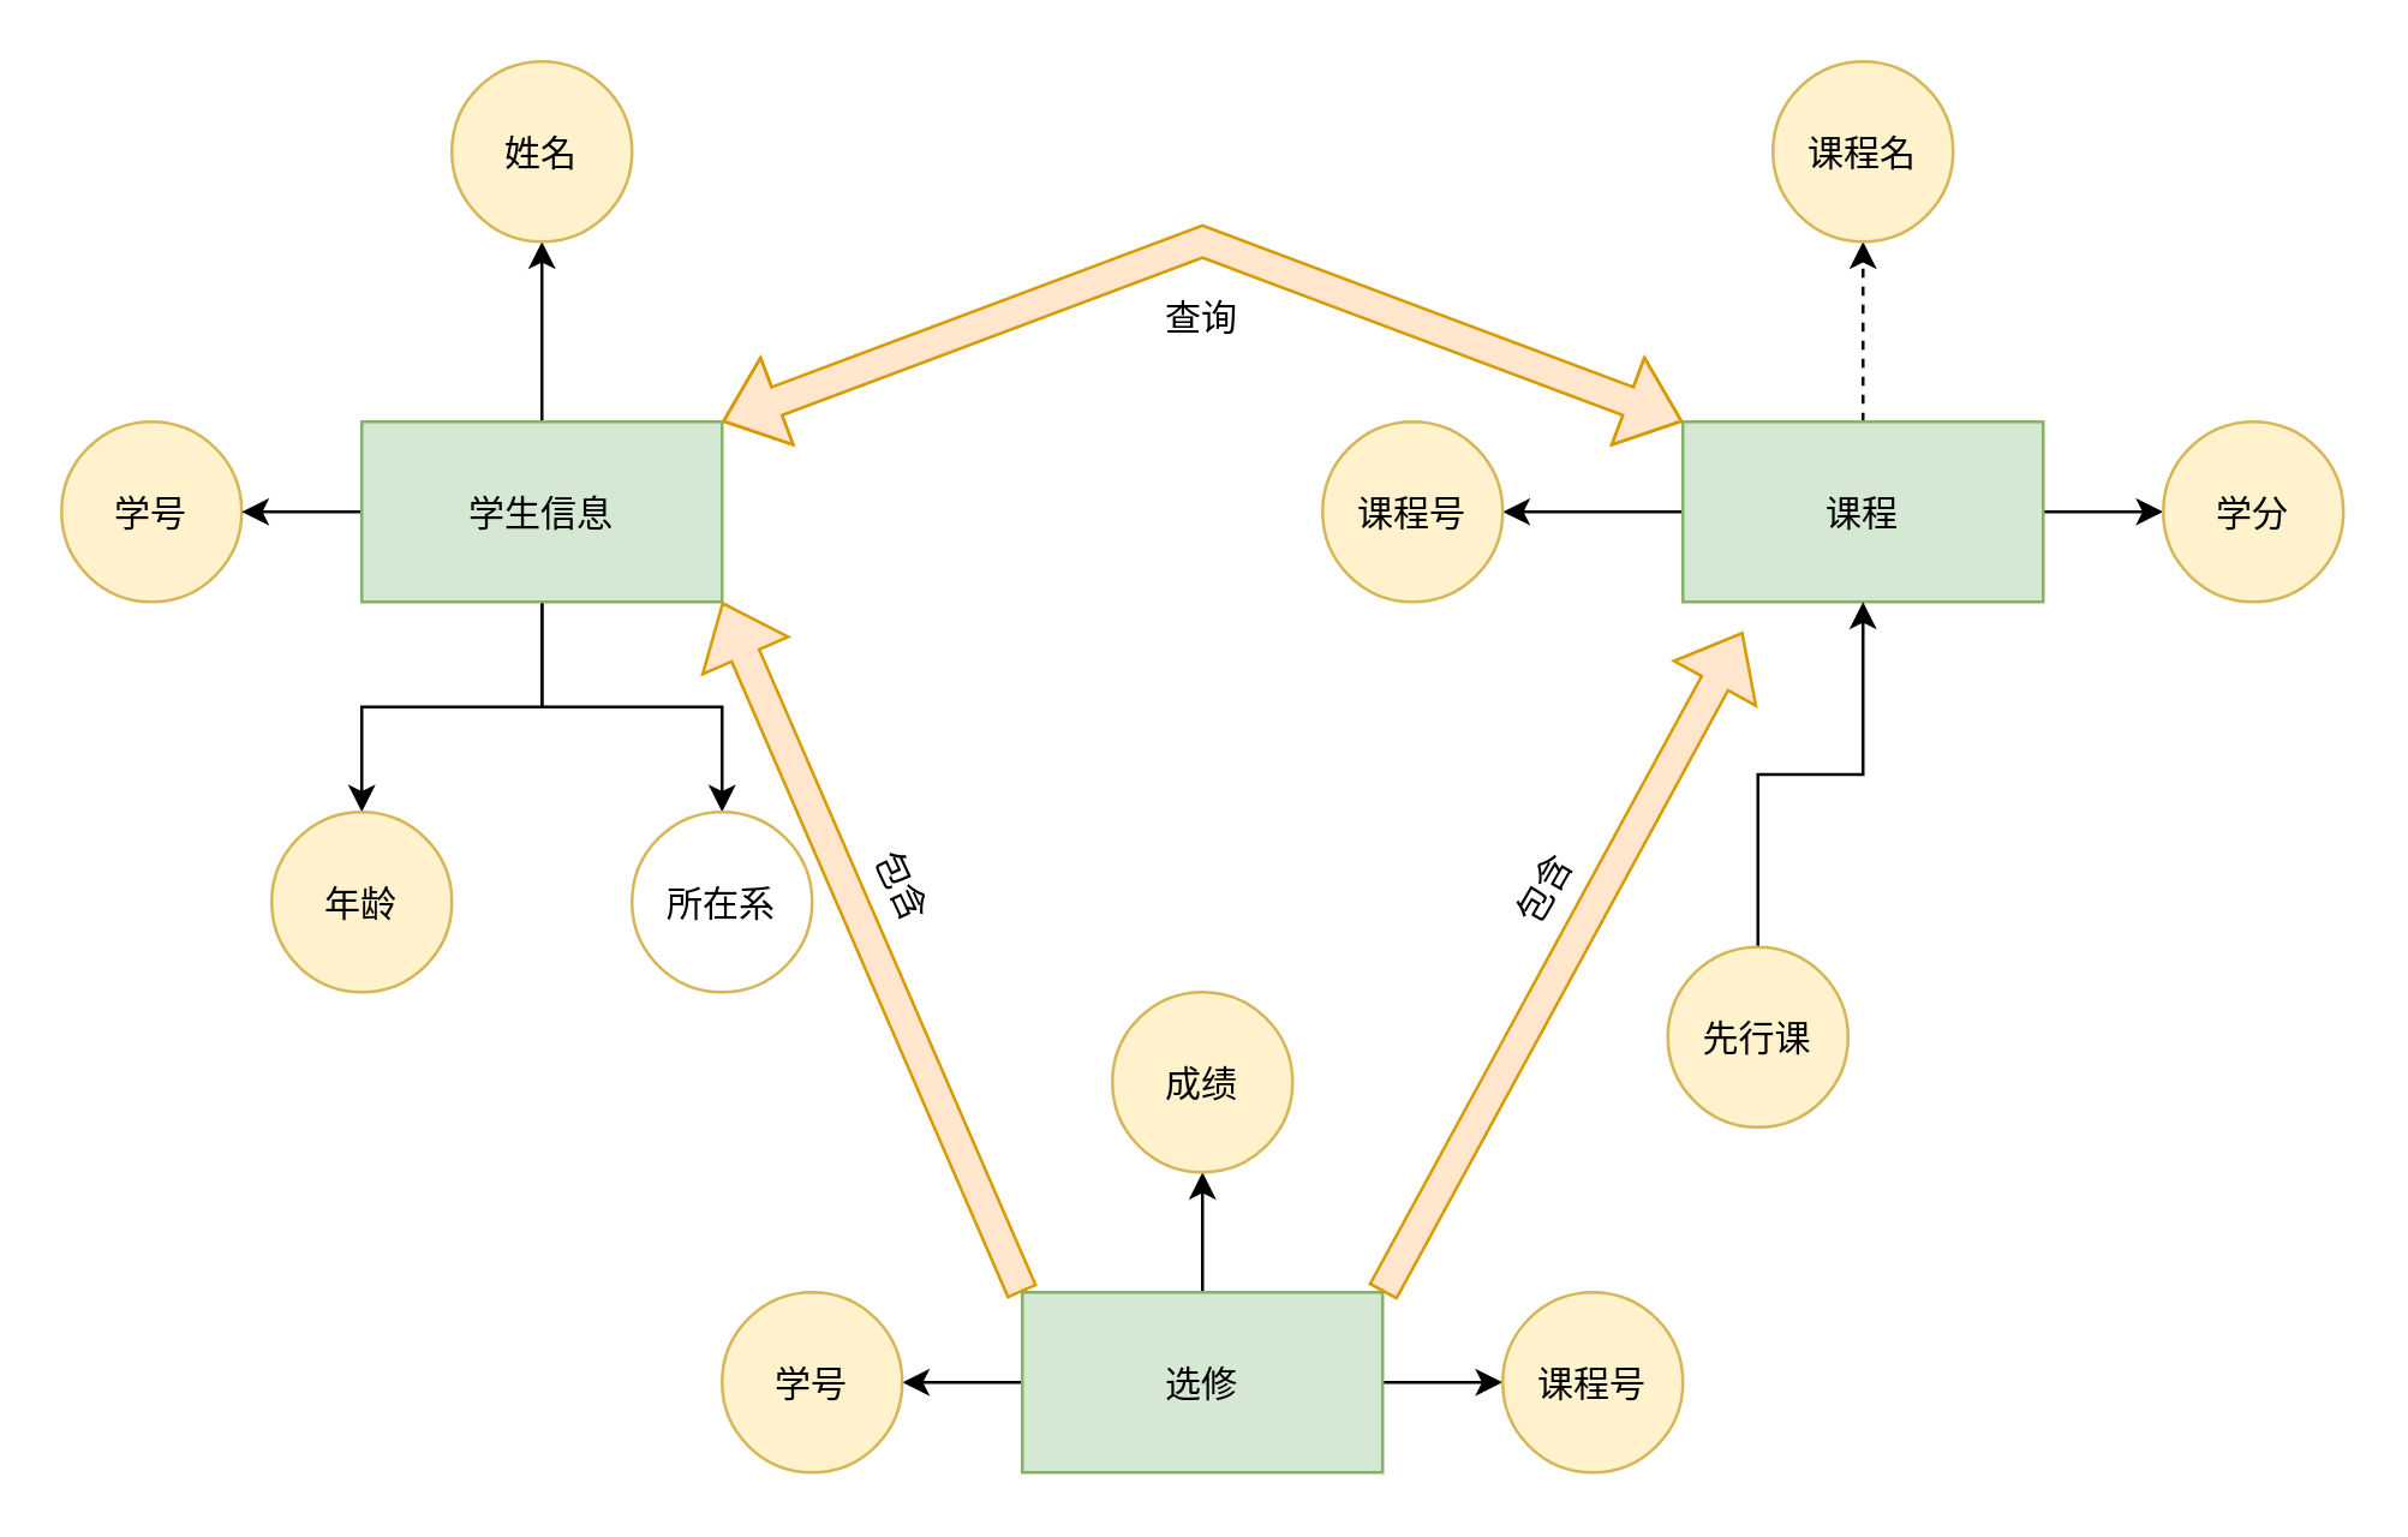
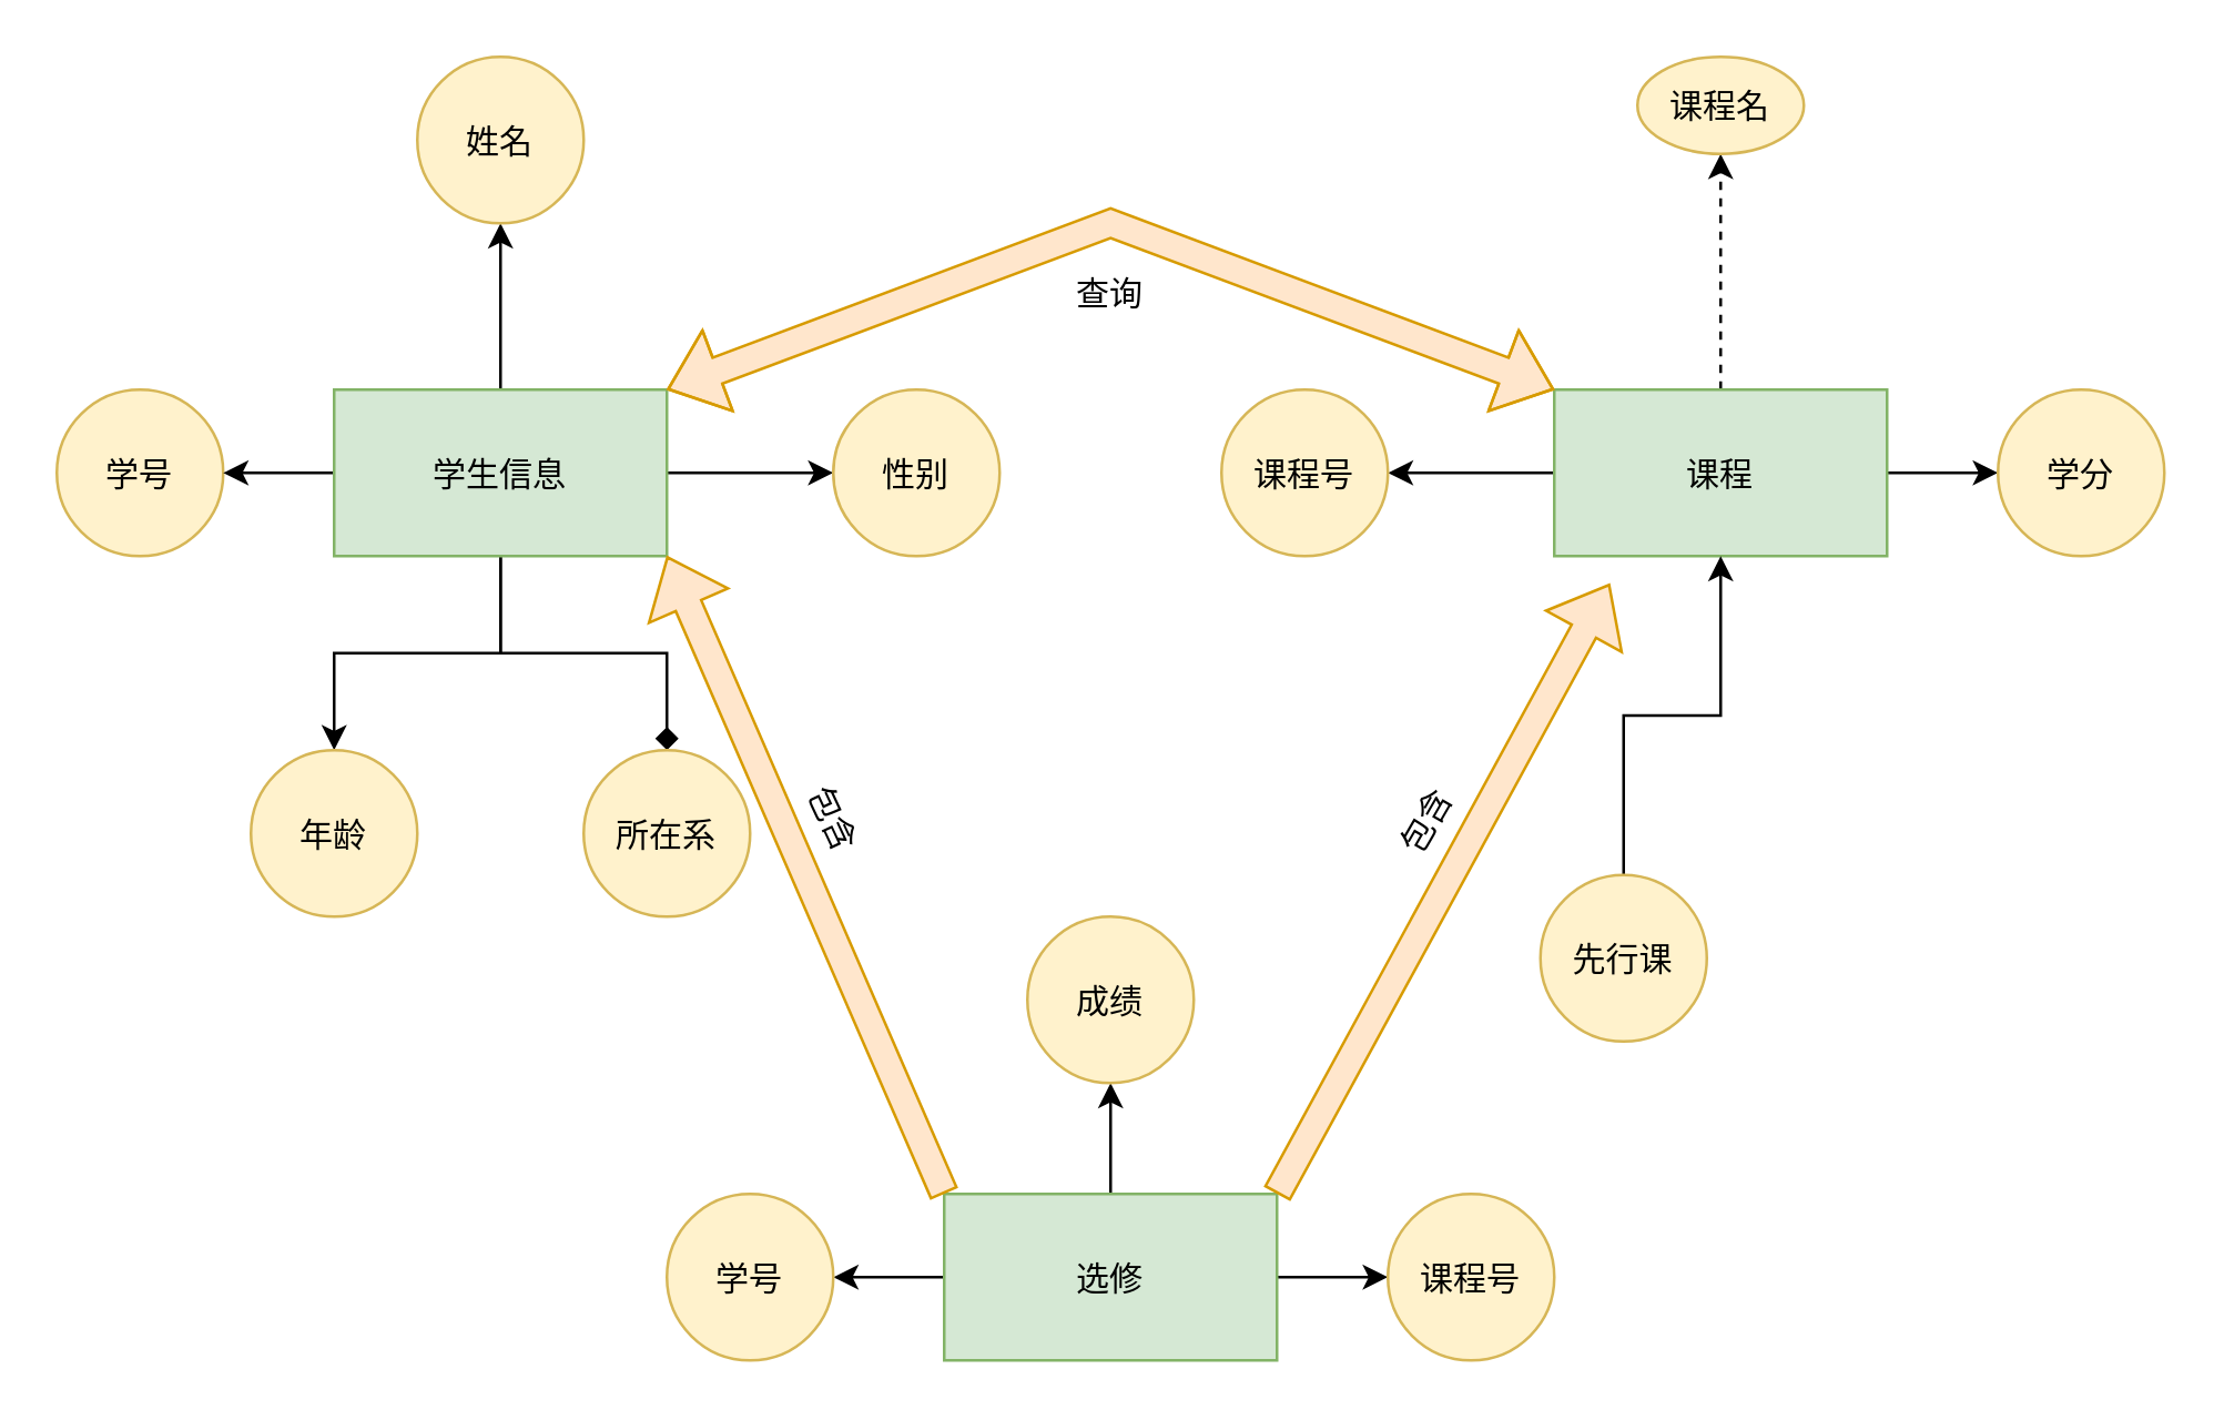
  <mxCell id="0" />
  <mxCell id="1" parent="0" />
  <mxCell id="2" value="学号" style="ellipse;fillColor=#fff2cc;strokeColor=#d6b656;" parent="1" vertex="1"><mxGeometry x="20" y="140" width="60" height="60" as="geometry" /></mxCell>
  <mxCell id="3" value="" style="edgeStyle=orthogonalEdgeStyle;rounded=0;orthogonalLoop=1;jettySize=auto;" parent="1" source="8" target="2" edge="1"><mxGeometry relative="1" as="geometry" /></mxCell>
  <mxCell id="4" value="" style="edgeStyle=orthogonalEdgeStyle;rounded=0;orthogonalLoop=1;jettySize=auto;" parent="1" source="8" target="9" edge="1"><mxGeometry relative="1" as="geometry" /></mxCell>
  <mxCell id="5" value="" style="edgeStyle=orthogonalEdgeStyle;rounded=0;orthogonalLoop=1;jettySize=auto;entryX=0.5;entryY=0;entryDx=0;entryDy=0;" parent="1" source="8" target="11" edge="1"><mxGeometry relative="1" as="geometry" /></mxCell>
- <mxCell id="6" value="" style="edgeStyle=orthogonalEdgeStyle;rounded=0;orthogonalLoop=1;jettySize=auto;entryX=0.5;entryY=0;entryDx=0;entryDy=0;" parent="1" source="8" target="12" edge="1"><mxGeometry relative="1" as="geometry" /></mxCell>
+ <mxCell id="6" value="" style="edgeStyle=orthogonalEdgeStyle;rounded=0;orthogonalLoop=1;jettySize=auto;entryX=0.5;entryY=0;entryDx=0;entryDy=0;endArrow=diamond;" parent="1" source="8" target="12" edge="1"><mxGeometry relative="1" as="geometry" /></mxCell>
+ <mxCell id="7" value="" style="edgeStyle=orthogonalEdgeStyle;rounded=0;orthogonalLoop=1;jettySize=auto;" parent="1" source="8" target="10" edge="1"><mxGeometry relative="1" as="geometry" /></mxCell>
  <mxCell id="8" value="学生信息" style="rounded=0;align=center;fillColor=#d5e8d4;strokeColor=#82b366;" parent="1" vertex="1"><mxGeometry x="120" y="140" width="120" height="60" as="geometry" /></mxCell>
  <mxCell id="9" value="姓名" style="ellipse;fillColor=#fff2cc;strokeColor=#d6b656;" parent="1" vertex="1"><mxGeometry x="150" y="20" width="60" height="60" as="geometry" /></mxCell>
+ <mxCell id="10" value="性别" style="ellipse;fillColor=#fff2cc;strokeColor=#d6b656;" parent="1" vertex="1"><mxGeometry x="300" y="140" width="60" height="60" as="geometry" /></mxCell>
  <mxCell id="11" value="年龄" style="ellipse;fillColor=#fff2cc;strokeColor=#d6b656;" parent="1" vertex="1"><mxGeometry x="90" y="270" width="60" height="60" as="geometry" /></mxCell>
- <mxCell id="12" value="所在系" style="ellipse;fillColor=#ffffff;strokeColor=#d6b656;" parent="1" vertex="1"><mxGeometry x="210" y="270" width="60" height="60" as="geometry" /></mxCell>
+ <mxCell id="12" value="所在系" style="ellipse;fillColor=#fff2cc;strokeColor=#d6b656;" parent="1" vertex="1"><mxGeometry x="210" y="270" width="60" height="60" as="geometry" /></mxCell>
  <mxCell id="13" value="" style="edgeStyle=orthogonalEdgeStyle;rounded=0;orthogonalLoop=1;jettySize=auto;" parent="1" source="16" target="21" edge="1"><mxGeometry relative="1" as="geometry" /></mxCell>
  <mxCell id="14" value="" style="edgeStyle=orthogonalEdgeStyle;rounded=0;orthogonalLoop=1;jettySize=auto;dashed=1;" parent="1" source="16" target="20" edge="1"><mxGeometry relative="1" as="geometry" /></mxCell>
  <mxCell id="15" value="" style="edgeStyle=orthogonalEdgeStyle;rounded=0;orthogonalLoop=1;jettySize=auto;" parent="1" source="16" edge="1"><mxGeometry relative="1" as="geometry"><mxPoint x="720" y="170" as="targetPoint" /></mxGeometry></mxCell>
  <mxCell id="16" value="课程" style="rounded=0;fillColor=#d5e8d4;strokeColor=#82b366;" parent="1" vertex="1"><mxGeometry x="560" y="140" width="120" height="60" as="geometry" /></mxCell>
  <mxCell id="17" value="学分" style="ellipse;aspect=fixed;fillColor=#fff2cc;strokeColor=#d6b656;" parent="1" vertex="1"><mxGeometry x="720" y="140" width="60" height="60" as="geometry" /></mxCell>
  <mxCell id="18" value="" style="edgeStyle=orthogonalEdgeStyle;rounded=0;orthogonalLoop=1;jettySize=auto;" parent="1" source="19" target="16" edge="1"><mxGeometry relative="1" as="geometry" /></mxCell>
  <mxCell id="19" value="先行课" style="ellipse;aspect=fixed;fillColor=#fff2cc;strokeColor=#d6b656;" parent="1" vertex="1"><mxGeometry x="555" y="315" width="60" height="60" as="geometry" /></mxCell>
- <mxCell id="20" value="课程名" style="ellipse;aspect=fixed;fillColor=#fff2cc;strokeColor=#d6b656;" parent="1" vertex="1"><mxGeometry x="590" y="20" width="60" height="60" as="geometry" /></mxCell>
+ <mxCell id="20" value="课程名" style="ellipse;aspect=fixed;fillColor=#fff2cc;strokeColor=#d6b656;" parent="1" vertex="1"><mxGeometry x="590" y="20" width="60" height="35" as="geometry" /></mxCell>
  <mxCell id="21" value="课程号" style="ellipse;aspect=fixed;fillColor=#fff2cc;strokeColor=#d6b656;" parent="1" vertex="1"><mxGeometry x="440" y="140" width="60" height="60" as="geometry" /></mxCell>
  <mxCell id="22" value="" style="edgeStyle=orthogonalEdgeStyle;rounded=0;orthogonalLoop=1;jettySize=auto;" parent="1" source="25" target="26" edge="1"><mxGeometry relative="1" as="geometry" /></mxCell>
  <mxCell id="23" value="" style="edgeStyle=orthogonalEdgeStyle;rounded=0;orthogonalLoop=1;jettySize=auto;" parent="1" source="25" target="27" edge="1"><mxGeometry relative="1" as="geometry" /></mxCell>
  <mxCell id="24" value="" style="edgeStyle=orthogonalEdgeStyle;rounded=0;orthogonalLoop=1;jettySize=auto;" parent="1" source="25" target="28" edge="1"><mxGeometry relative="1" as="geometry" /></mxCell>
  <mxCell id="25" value="选修" style="rounded=0;fillColor=#d5e8d4;strokeColor=#82b366;" parent="1" vertex="1"><mxGeometry x="340" y="430" width="120" height="60" as="geometry" /></mxCell>
  <mxCell id="26" value="成绩" style="ellipse;aspect=fixed;fillColor=#fff2cc;strokeColor=#d6b656;" parent="1" vertex="1"><mxGeometry x="370" y="330" width="60" height="60" as="geometry" /></mxCell>
  <mxCell id="27" value="课程号" style="ellipse;aspect=fixed;fillColor=#fff2cc;strokeColor=#d6b656;" parent="1" vertex="1"><mxGeometry x="500" y="430" width="60" height="60" as="geometry" /></mxCell>
  <mxCell id="28" value="学号" style="ellipse;aspect=fixed;fillColor=#fff2cc;strokeColor=#d6b656;" parent="1" vertex="1"><mxGeometry x="240" y="430" width="60" height="60" as="geometry" /></mxCell>
  <mxCell id="29" value="" style="shape=flexArrow;endArrow=classic;rounded=0;exitX=1;exitY=0;exitDx=0;exitDy=0;fillColor=#ffe6cc;strokeColor=#d79b00;" parent="1" source="25" edge="1"><mxGeometry width="50" height="50" relative="1" as="geometry"><mxPoint x="530" y="260" as="sourcePoint" /><mxPoint x="580" y="210" as="targetPoint" /></mxGeometry></mxCell>
  <mxCell id="30" value="包含" style="text;strokeColor=none;fillColor=none;align=center;verticalAlign=middle;rounded=0;rotation=-60;" parent="1" vertex="1"><mxGeometry x="484" y="280" width="60" height="30" as="geometry" /></mxCell>
  <mxCell id="31" value="" style="shape=flexArrow;endArrow=classic;rounded=0;fillColor=#ffe6cc;strokeColor=#d79b00;exitX=0;exitY=0;exitDx=0;exitDy=0;entryX=1;entryY=1;entryDx=0;entryDy=0;" parent="1" source="25" target="8" edge="1"><mxGeometry width="50" height="50" relative="1" as="geometry"><mxPoint x="320" y="420" as="sourcePoint" /><mxPoint x="240" y="200" as="targetPoint" /></mxGeometry></mxCell>
  <mxCell id="32" value="包含" style="text;strokeColor=none;fillColor=none;align=center;verticalAlign=middle;rounded=0;rotation=65;" parent="1" vertex="1"><mxGeometry x="270" y="280" width="60" height="30" as="geometry" /></mxCell>
  <mxCell id="33" value="" style="shape=flexArrow;endArrow=classic;startArrow=classic;rounded=0;exitX=1;exitY=0;exitDx=0;exitDy=0;entryX=0;entryY=0;entryDx=0;entryDy=0;fillColor=#ffe6cc;strokeColor=#d79b00;" parent="1" source="8" target="16" edge="1"><mxGeometry width="100" height="100" relative="1" as="geometry"><mxPoint x="360" y="150" as="sourcePoint" /><mxPoint x="460" y="50" as="targetPoint" /><Array as="points"><mxPoint x="400" y="80" /></Array></mxGeometry></mxCell>
  <mxCell id="34" value="查询" style="text;strokeColor=none;fillColor=none;align=center;verticalAlign=middle;rounded=0;" parent="1" vertex="1"><mxGeometry x="370" y="90" width="60" height="30" as="geometry" /></mxCell>
